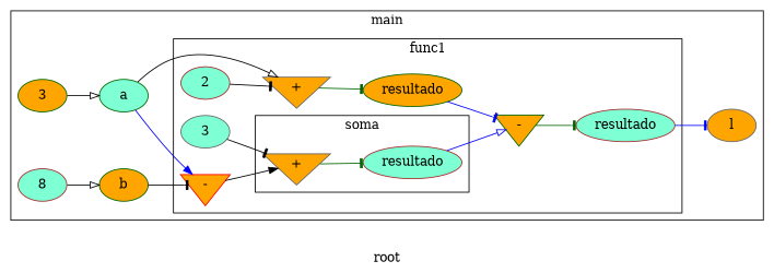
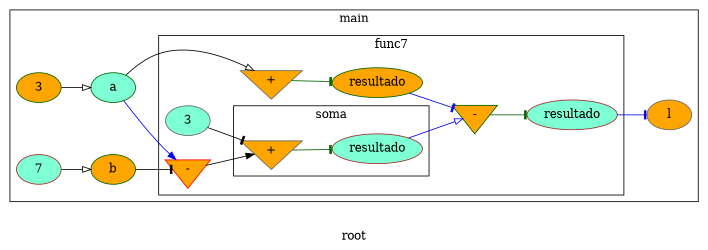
  digraph {
    label=root
    rankdir=LR
    node [color=darkgreen fillcolor=orange style=filled]
    edge [arrowhead=tee color=black]
    n1 [color=gray40 label="+" shape=invtriangle startinglines=5]
    n2 [color=brown fillcolor=aquamarine label=resultado startingline=5]
-   n3 [color=brown fillcolor=aquamarine label=2 startinglines=11]
    n4 [color=gray40 label="+" shape=invtriangle startinglines=11]
    n5 [label=resultado startingline=11]
    n6 [color=gray40 fillcolor=aquamarine label=3 startinglines=12]
    n7 [color=red label="-" shape=invtriangle startinglines=12]
    n8 [label="-" shape=invtriangle startinglines=6]
    n9 [color=brown fillcolor=aquamarine label=resultado startingline=6]
    n10 [label=3 startinglines=17]
    n11 [fillcolor=aquamarine label=a startingline=17]
-   n12 [color=brown fillcolor=aquamarine label=8 startinglines=18]
+   n12 [color=brown fillcolor=aquamarine label=7 startinglines=18]
    n13 [label=b startingline=18]
    n14 [color=gray40 label=l startingline=13]
    subgraph cluster_1 {
      label=main
      parent=G
      startinglines="9_16_16"
      n10
      n11
      n12
      n13
      n14
      subgraph cluster_2 {
-       label=func1
+       label=func7
        parent=cluster_1
        startinglines="17_18_19"
-       n3
        n4
        n5
        n6
        n7
        n8
        n9
        subgraph cluster_3 {
          label=soma
          parent=cluster_2
          startinglines="19_11_12"
          n1
          n2
        }
      }
    }
    n1 -> n2 [color=darkgreen]
    n2 -> n8 [arrowhead=onormal color=blue]
-   n3 -> n4
    n4 -> n5 [color=darkgreen]
    n5 -> n8 [color=blue]
    n6 -> n1
    n7 -> n1 [arrowhead=normal]
    n8 -> n9 [color=darkgreen]
    n9 -> n14 [color=blue]
    n10 -> n11 [arrowhead=onormal]
    n11 -> n4 [arrowhead=onormal]
    n11 -> n7 [arrowhead=normal color=blue]
    n12 -> n13 [arrowhead=onormal]
    n13 -> n7
  }
